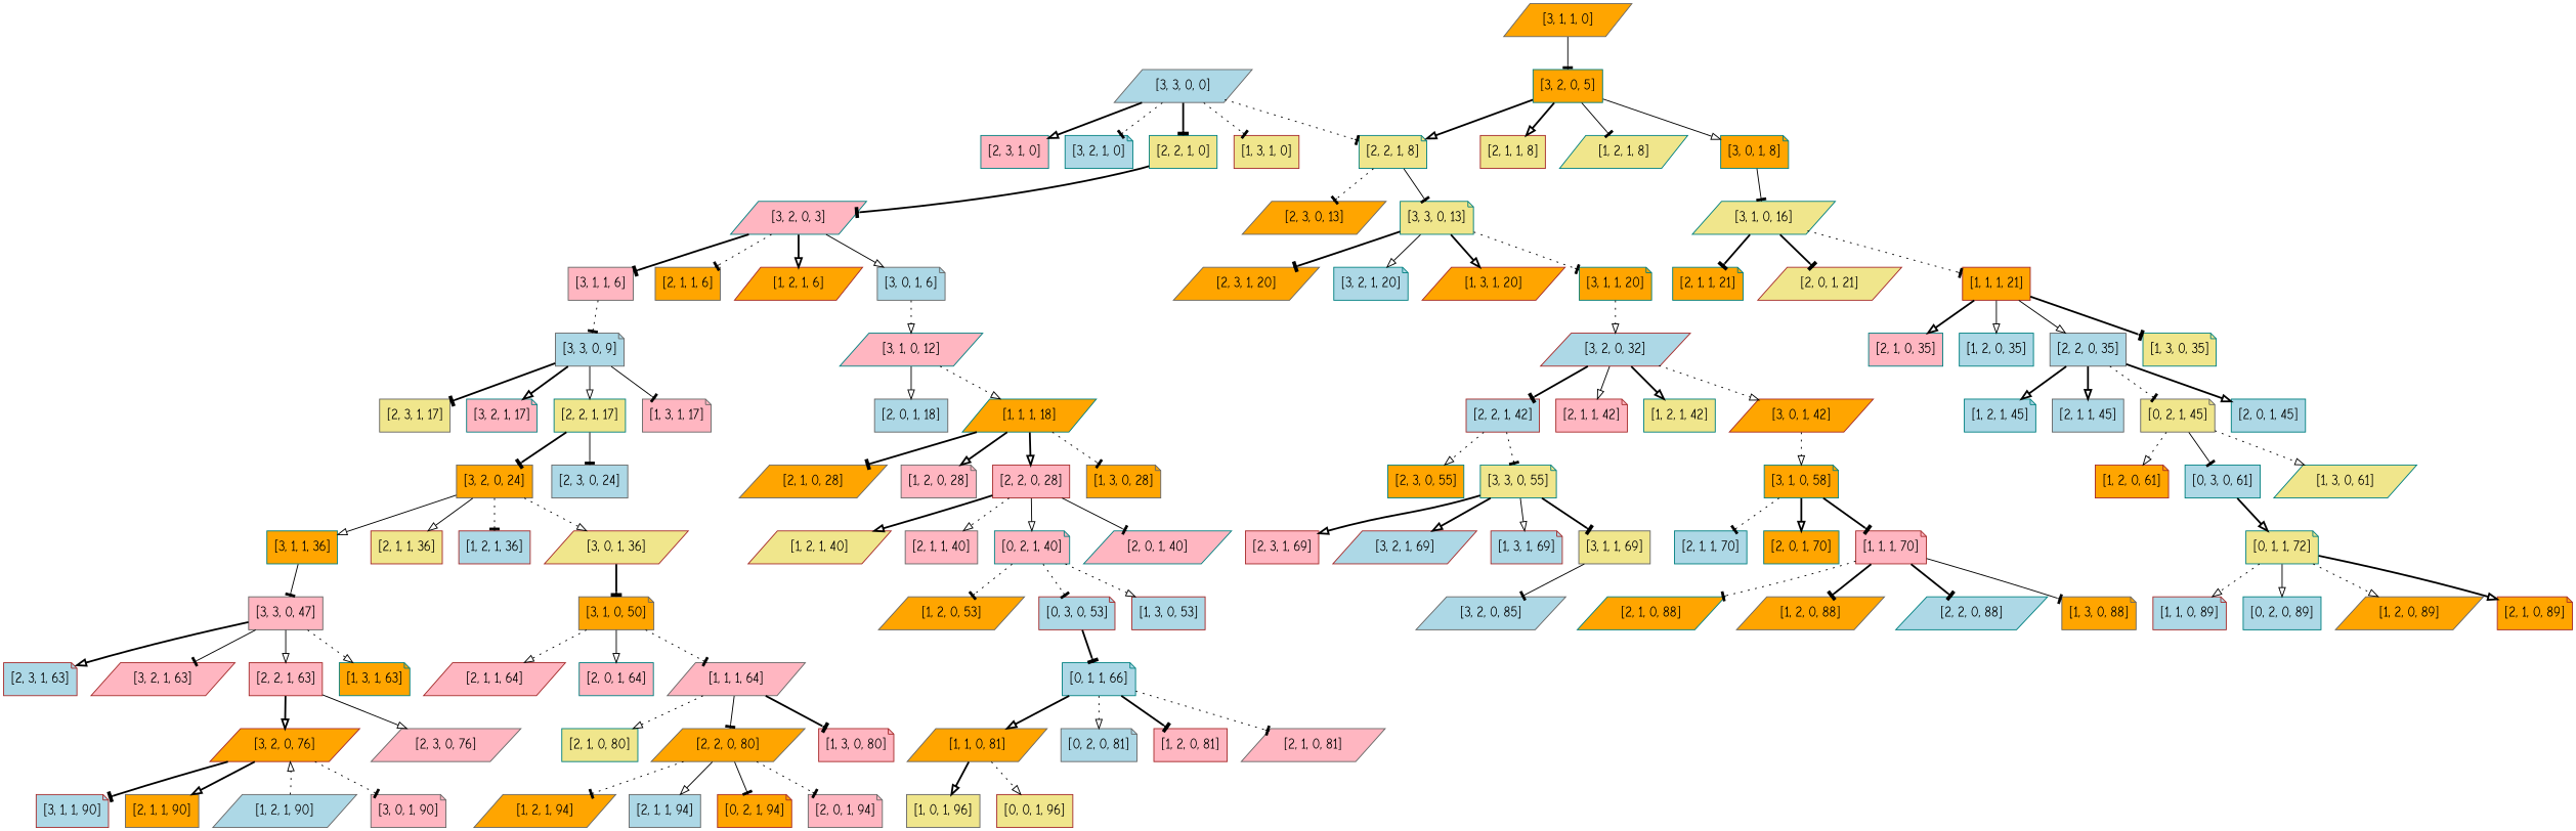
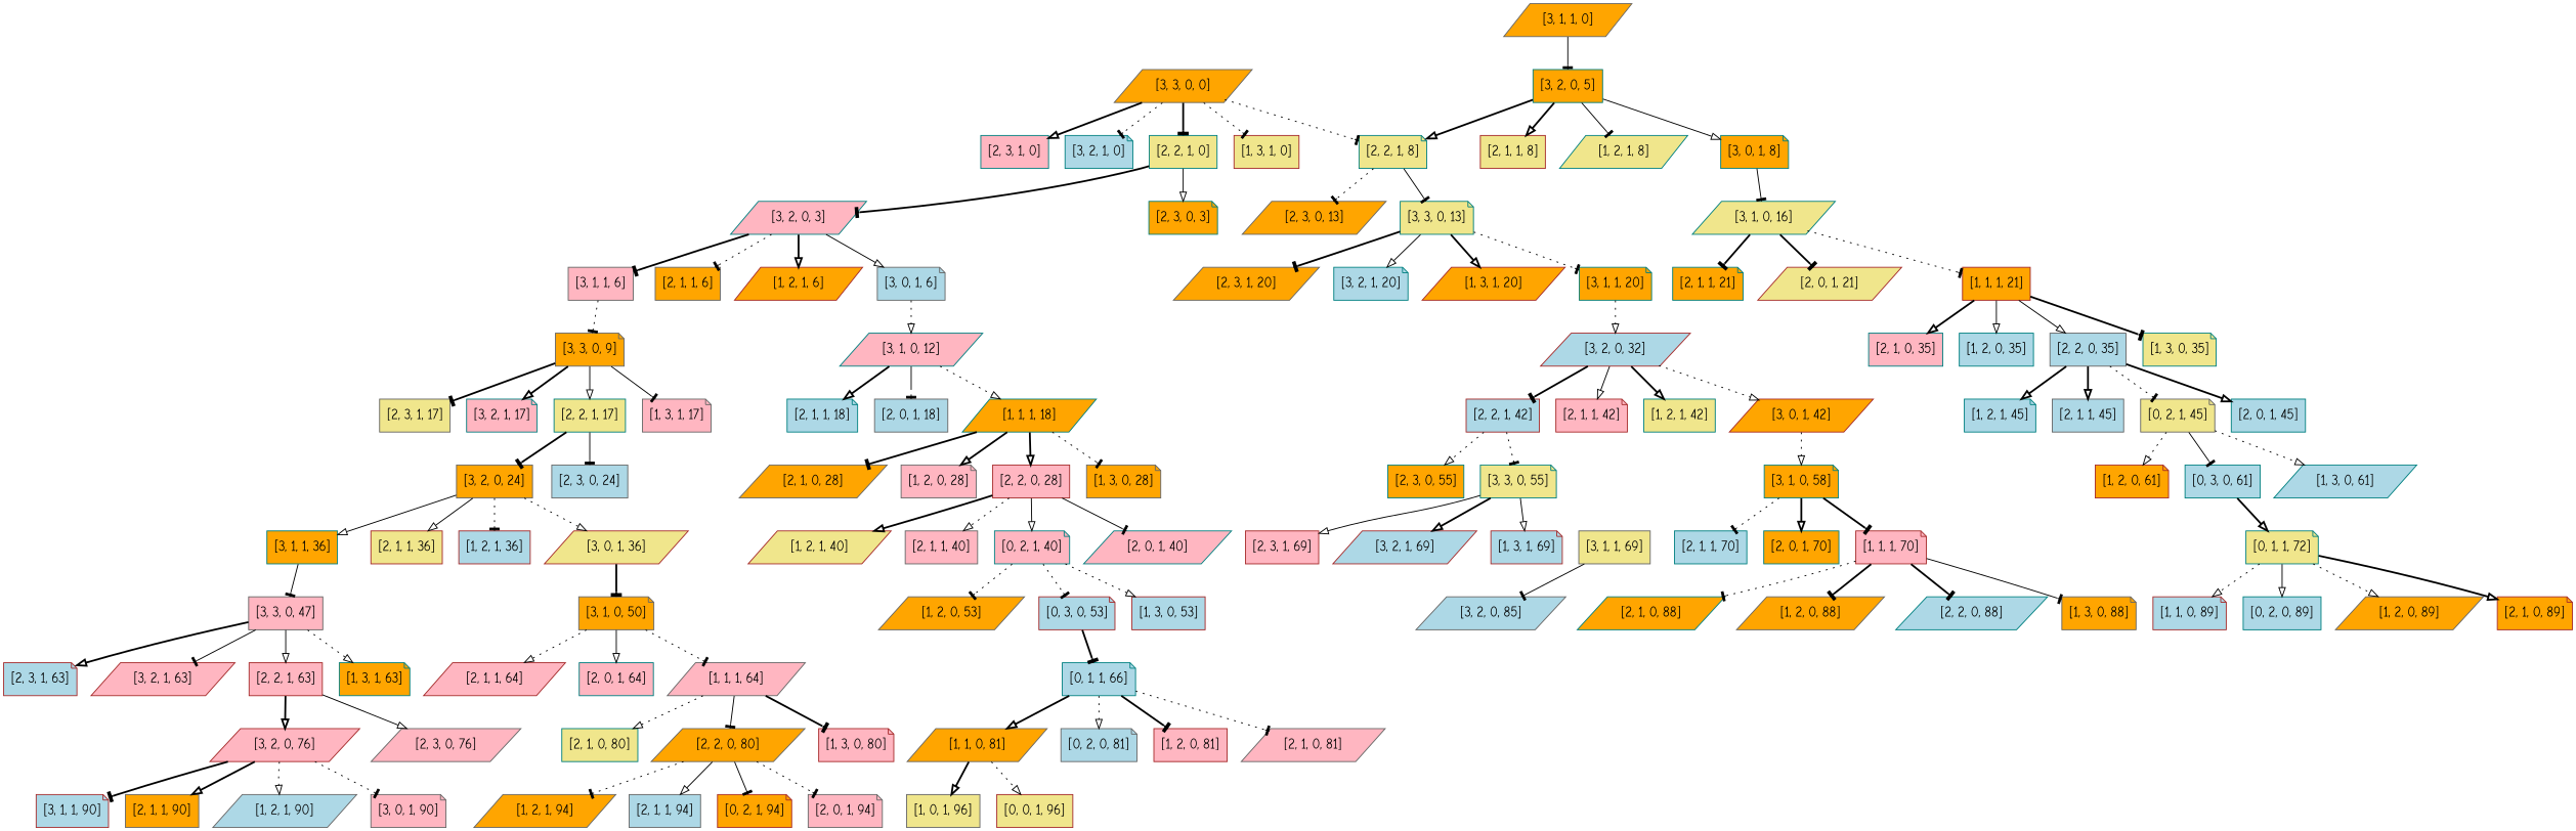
  digraph {
    fontname="Comic Neue"
    node [color=teal fillcolor=orange fontname="Comic Neue" shape=box style=filled]
    edge [arrowhead=onormal fontname="Comic Neue" style=bold]
-   "[3, 3, 0, 0]" [color=gray40 fillcolor=lightblue shape=parallelogram]
+   "[3, 3, 0, 0]" [color=gray40 shape=parallelogram]
    "[2, 3, 1, 0]" [fillcolor=lightpink]
    "[3, 2, 1, 0]" [fillcolor=lightblue shape=note]
    "[2, 2, 1, 0]" [fillcolor=khaki]
    "[1, 3, 1, 0]" [color=brown fillcolor=khaki]
    "[2, 2, 1, 8]" [fillcolor=khaki shape=note]
    "[3, 2, 0, 3]" [fillcolor=lightpink shape=parallelogram]
+   "[2, 3, 0, 3]" [shape=note]
    "[3, 1, 1, 0]" [color=gray40 shape=parallelogram]
    "[3, 2, 0, 5]"
    "[3, 1, 1, 6]" [color=gray40 fillcolor=lightpink]
    "[2, 1, 1, 6]" [color=gray40]
    "[1, 2, 1, 6]" [color=brown shape=parallelogram]
    "[3, 0, 1, 6]" [color=gray40 fillcolor=lightblue shape=note]
-   "[3, 3, 0, 9]" [color=gray40 fillcolor=lightblue shape=note]
+   "[3, 3, 0, 9]" [color=gray40 shape=note]
    "[3, 1, 0, 12]" [fillcolor=lightpink shape=parallelogram]
    "[2, 3, 1, 17]" [color=gray40 fillcolor=khaki]
    "[3, 2, 1, 17]" [fillcolor=lightpink shape=note]
    "[2, 2, 1, 17]" [fillcolor=khaki]
    "[1, 3, 1, 17]" [color=gray40 fillcolor=lightpink shape=note]
    "[3, 2, 0, 24]" [color=gray40]
    "[2, 3, 0, 24]" [color=gray40 fillcolor=lightblue]
    "[3, 1, 1, 36]"
    "[2, 1, 1, 36]" [color=brown fillcolor=khaki]
    "[1, 2, 1, 36]" [color=brown fillcolor=lightblue]
    "[3, 0, 1, 36]" [color=brown fillcolor=khaki shape=parallelogram]
    "[3, 3, 0, 47]" [color=gray40 fillcolor=lightpink]
    "[3, 1, 0, 50]" [color=gray40 shape=note]
    "[2, 3, 1, 63]" [color=brown fillcolor=lightblue shape=note]
    "[3, 2, 1, 63]" [color=brown fillcolor=lightpink shape=parallelogram]
    "[2, 2, 1, 63]" [color=brown fillcolor=lightpink]
    "[1, 3, 1, 63]" [shape=note]
-   "[3, 2, 0, 76]" [color=brown shape=parallelogram]
+   "[3, 2, 0, 76]" [color=brown fillcolor=lightpink shape=parallelogram]
    "[2, 3, 0, 76]" [color=gray40 fillcolor=lightpink shape=parallelogram]
    "[3, 1, 1, 90]" [color=brown fillcolor=lightblue shape=note]
    "[2, 1, 1, 90]" [color=gray40]
    "[1, 2, 1, 90]" [color=gray40 fillcolor=lightblue shape=parallelogram]
    "[3, 0, 1, 90]" [color=gray40 fillcolor=lightpink shape=note]
    "[2, 1, 1, 64]" [color=brown fillcolor=lightpink shape=parallelogram]
    "[2, 0, 1, 64]" [fillcolor=lightpink]
    "[1, 1, 1, 64]" [color=gray40 fillcolor=lightpink shape=parallelogram]
    "[2, 1, 0, 80]" [fillcolor=khaki]
    "[2, 2, 0, 80]" [color=gray40 shape=parallelogram]
    "[1, 3, 0, 80]" [color=brown fillcolor=lightpink shape=note]
    "[1, 2, 1, 94]" [color=gray40 shape=parallelogram]
    "[2, 1, 1, 94]" [color=gray40 fillcolor=lightblue]
    "[0, 2, 1, 94]" [color=brown shape=note]
    "[2, 0, 1, 94]" [color=gray40 fillcolor=lightpink shape=note]
+   "[2, 1, 1, 18]" [fillcolor=lightblue shape=note]
    "[2, 0, 1, 18]" [color=gray40 fillcolor=lightblue]
    "[1, 1, 1, 18]" [shape=parallelogram]
    "[2, 1, 0, 28]" [color=gray40 shape=parallelogram]
    "[1, 2, 0, 28]" [color=gray40 fillcolor=lightpink shape=note]
    "[2, 2, 0, 28]" [color=brown fillcolor=lightpink]
    "[1, 3, 0, 28]" [color=gray40 shape=note]
    "[1, 2, 1, 40]" [color=brown fillcolor=khaki shape=parallelogram]
    "[2, 1, 1, 40]" [color=gray40 fillcolor=lightpink]
    "[0, 2, 1, 40]" [fillcolor=lightpink shape=note]
    "[2, 0, 1, 40]" [fillcolor=lightpink shape=parallelogram]
    "[1, 2, 0, 53]" [color=gray40 shape=parallelogram]
    "[0, 3, 0, 53]" [color=brown fillcolor=lightblue shape=note]
    "[1, 3, 0, 53]" [color=brown fillcolor=lightblue]
    "[0, 1, 1, 66]" [fillcolor=lightblue shape=note]
    "[1, 1, 0, 81]" [color=gray40 shape=parallelogram]
    "[0, 2, 0, 81]" [color=gray40 fillcolor=lightblue shape=note]
    "[1, 2, 0, 81]" [color=brown fillcolor=lightpink]
    "[2, 1, 0, 81]" [color=gray40 fillcolor=lightpink shape=parallelogram]
    "[1, 0, 1, 96]" [color=gray40 fillcolor=khaki]
    "[0, 0, 1, 96]" [color=brown fillcolor=khaki]
    "[2, 1, 1, 8]" [color=brown fillcolor=khaki]
    "[1, 2, 1, 8]" [fillcolor=khaki shape=parallelogram]
    "[3, 0, 1, 8]" [shape=note]
    "[2, 3, 0, 13]" [color=gray40 shape=parallelogram]
    "[3, 3, 0, 13]" [fillcolor=khaki shape=note]
    "[3, 1, 0, 16]" [fillcolor=khaki shape=parallelogram]
    "[2, 3, 1, 20]" [color=gray40 shape=parallelogram]
    "[3, 2, 1, 20]" [fillcolor=lightblue shape=note]
    "[1, 3, 1, 20]" [color=brown shape=parallelogram]
    "[3, 1, 1, 20]" [shape=note]
    "[3, 2, 0, 32]" [color=brown fillcolor=lightblue shape=parallelogram]
    "[2, 2, 1, 42]" [color=brown fillcolor=lightblue]
    "[2, 1, 1, 42]" [color=brown fillcolor=lightpink shape=note]
    "[1, 2, 1, 42]" [fillcolor=khaki]
    "[3, 0, 1, 42]" [color=brown shape=parallelogram]
    "[2, 3, 0, 55]"
    "[3, 3, 0, 55]" [fillcolor=khaki shape=note]
    "[3, 1, 0, 58]" [shape=note]
    "[2, 3, 1, 69]" [color=brown fillcolor=lightpink]
    "[3, 2, 1, 69]" [color=brown fillcolor=lightblue shape=parallelogram]
    "[1, 3, 1, 69]" [color=brown fillcolor=lightblue shape=note]
    "[3, 1, 1, 69]" [color=gray40 fillcolor=khaki]
    "[3, 2, 0, 85]" [color=gray40 fillcolor=lightblue shape=parallelogram]
    "[2, 1, 1, 70]" [fillcolor=lightblue]
    "[2, 0, 1, 70]"
    "[1, 1, 1, 70]" [color=brown fillcolor=lightpink shape=note]
    "[2, 1, 0, 88]" [shape=parallelogram]
    "[1, 2, 0, 88]" [color=gray40 shape=parallelogram]
    "[2, 2, 0, 88]" [fillcolor=lightblue shape=parallelogram]
    "[1, 3, 0, 88]" [color=gray40 shape=note]
    "[2, 1, 1, 21]" [shape=note]
    "[2, 0, 1, 21]" [color=brown fillcolor=khaki shape=parallelogram]
    "[1, 1, 1, 21]" [color=brown]
    "[2, 1, 0, 35]" [fillcolor=lightpink]
    "[1, 2, 0, 35]" [fillcolor=lightblue]
    "[2, 2, 0, 35]" [color=gray40 fillcolor=lightblue]
    "[1, 3, 0, 35]" [fillcolor=khaki shape=note]
    "[1, 2, 1, 45]" [fillcolor=lightblue shape=note]
    "[2, 1, 1, 45]" [color=gray40 fillcolor=lightblue]
    "[0, 2, 1, 45]" [color=gray40 fillcolor=khaki shape=note]
    "[2, 0, 1, 45]" [fillcolor=lightblue]
    "[1, 2, 0, 61]" [color=brown shape=note]
    "[0, 3, 0, 61]" [fillcolor=lightblue]
-   "[1, 3, 0, 61]" [fillcolor=khaki shape=parallelogram]
+   "[1, 3, 0, 61]" [fillcolor=lightblue shape=parallelogram]
    "[0, 1, 1, 72]" [fillcolor=khaki shape=note]
    "[1, 1, 0, 89]" [color=brown fillcolor=lightblue shape=note]
    "[0, 2, 0, 89]" [fillcolor=lightblue]
    "[1, 2, 0, 89]" [color=gray40 shape=parallelogram]
    "[2, 1, 0, 89]" [color=brown shape=note]
    "[3, 3, 0, 0]" -> "[2, 3, 1, 0]"
    "[3, 3, 0, 0]" -> "[3, 2, 1, 0]" [arrowhead=tee style=dotted]
    "[3, 3, 0, 0]" -> "[2, 2, 1, 0]" [arrowhead=tee]
    "[3, 3, 0, 0]" -> "[1, 3, 1, 0]" [arrowhead=tee style=dotted]
    "[3, 3, 0, 0]" -> "[2, 2, 1, 8]" [arrowhead=tee style=dotted]
    "[2, 2, 1, 0]" -> "[3, 2, 0, 3]" [arrowhead=tee]
+   "[2, 2, 1, 0]" -> "[2, 3, 0, 3]" [style=solid]
    "[2, 2, 1, 8]" -> "[2, 3, 0, 13]" [arrowhead=tee style=dotted]
    "[2, 2, 1, 8]" -> "[3, 3, 0, 13]" [arrowhead=tee style=solid]
    "[3, 2, 0, 3]" -> "[3, 1, 1, 6]" [arrowhead=tee]
    "[3, 2, 0, 3]" -> "[2, 1, 1, 6]" [arrowhead=tee style=dotted]
    "[3, 2, 0, 3]" -> "[1, 2, 1, 6]"
    "[3, 2, 0, 3]" -> "[3, 0, 1, 6]" [style=solid]
    "[3, 1, 1, 0]" -> "[3, 2, 0, 5]" [arrowhead=tee style=solid]
    "[3, 2, 0, 5]" -> "[2, 2, 1, 8]"
    "[3, 2, 0, 5]" -> "[2, 1, 1, 8]"
    "[3, 2, 0, 5]" -> "[1, 2, 1, 8]" [arrowhead=tee style=solid]
    "[3, 2, 0, 5]" -> "[3, 0, 1, 8]" [style=solid]
    "[3, 1, 1, 6]" -> "[3, 3, 0, 9]" [arrowhead=tee style=dotted]
    "[3, 0, 1, 6]" -> "[3, 1, 0, 12]" [style=dotted]
    "[3, 3, 0, 9]" -> "[2, 3, 1, 17]" [arrowhead=tee]
    "[3, 3, 0, 9]" -> "[3, 2, 1, 17]"
    "[3, 3, 0, 9]" -> "[2, 2, 1, 17]" [style=solid]
    "[3, 3, 0, 9]" -> "[1, 3, 1, 17]" [arrowhead=tee style=solid]
-   "[3, 1, 0, 12]" -> "[2, 0, 1, 18]" [style=solid]
+   "[3, 1, 0, 12]" -> "[2, 1, 1, 18]"
+   "[3, 1, 0, 12]" -> "[2, 0, 1, 18]" [arrowhead=tee style=solid]
    "[3, 1, 0, 12]" -> "[1, 1, 1, 18]" [style=dotted]
    "[2, 2, 1, 17]" -> "[3, 2, 0, 24]" [arrowhead=tee]
    "[2, 2, 1, 17]" -> "[2, 3, 0, 24]" [arrowhead=tee style=solid]
    "[3, 2, 0, 24]" -> "[3, 1, 1, 36]" [style=solid]
    "[3, 2, 0, 24]" -> "[2, 1, 1, 36]" [style=solid]
    "[3, 2, 0, 24]" -> "[1, 2, 1, 36]" [arrowhead=tee style=dotted]
    "[3, 2, 0, 24]" -> "[3, 0, 1, 36]" [style=dotted]
    "[3, 1, 1, 36]" -> "[3, 3, 0, 47]" [arrowhead=tee style=solid]
    "[3, 0, 1, 36]" -> "[3, 1, 0, 50]" [arrowhead=tee]
    "[3, 3, 0, 47]" -> "[2, 3, 1, 63]"
    "[3, 3, 0, 47]" -> "[3, 2, 1, 63]" [arrowhead=tee style=solid]
    "[3, 3, 0, 47]" -> "[2, 2, 1, 63]" [style=solid]
    "[3, 3, 0, 47]" -> "[1, 3, 1, 63]" [style=dotted]
    "[3, 1, 0, 50]" -> "[2, 1, 1, 64]" [style=dotted]
    "[3, 1, 0, 50]" -> "[2, 0, 1, 64]" [style=solid]
    "[3, 1, 0, 50]" -> "[1, 1, 1, 64]" [arrowhead=tee style=dotted]
    "[2, 2, 1, 63]" -> "[3, 2, 0, 76]"
    "[2, 2, 1, 63]" -> "[2, 3, 0, 76]" [style=solid]
    "[3, 2, 0, 76]" -> "[3, 1, 1, 90]" [arrowhead=tee]
    "[3, 2, 0, 76]" -> "[2, 1, 1, 90]"
-   "[1, 2, 1, 90]" -> "[3, 2, 0, 76]" [style=dotted]
+   "[3, 2, 0, 76]" -> "[1, 2, 1, 90]" [style=dotted]
    "[3, 2, 0, 76]" -> "[3, 0, 1, 90]" [arrowhead=tee style=dotted]
    "[1, 1, 1, 64]" -> "[2, 1, 0, 80]" [style=dotted]
    "[1, 1, 1, 64]" -> "[2, 2, 0, 80]" [arrowhead=tee style=solid]
    "[1, 1, 1, 64]" -> "[1, 3, 0, 80]" [arrowhead=tee]
    "[2, 2, 0, 80]" -> "[1, 2, 1, 94]" [arrowhead=tee style=dotted]
    "[2, 2, 0, 80]" -> "[2, 1, 1, 94]" [style=solid]
    "[2, 2, 0, 80]" -> "[0, 2, 1, 94]" [arrowhead=tee style=solid]
    "[2, 2, 0, 80]" -> "[2, 0, 1, 94]" [arrowhead=tee style=dotted]
    "[1, 1, 1, 18]" -> "[2, 1, 0, 28]" [arrowhead=tee]
    "[1, 1, 1, 18]" -> "[1, 2, 0, 28]"
    "[1, 1, 1, 18]" -> "[2, 2, 0, 28]"
    "[1, 1, 1, 18]" -> "[1, 3, 0, 28]" [arrowhead=tee style=dotted]
    "[2, 2, 0, 28]" -> "[1, 2, 1, 40]"
    "[2, 2, 0, 28]" -> "[2, 1, 1, 40]" [style=dotted]
    "[2, 2, 0, 28]" -> "[0, 2, 1, 40]" [style=solid]
    "[2, 2, 0, 28]" -> "[2, 0, 1, 40]" [arrowhead=tee style=solid]
    "[0, 2, 1, 40]" -> "[1, 2, 0, 53]" [arrowhead=tee style=dotted]
    "[0, 2, 1, 40]" -> "[0, 3, 0, 53]" [arrowhead=tee style=dotted]
    "[0, 2, 1, 40]" -> "[1, 3, 0, 53]" [style=dotted]
    "[0, 3, 0, 53]" -> "[0, 1, 1, 66]" [arrowhead=tee]
    "[0, 1, 1, 66]" -> "[1, 1, 0, 81]"
    "[0, 1, 1, 66]" -> "[0, 2, 0, 81]" [style=dotted]
    "[0, 1, 1, 66]" -> "[1, 2, 0, 81]" [arrowhead=tee]
    "[0, 1, 1, 66]" -> "[2, 1, 0, 81]" [arrowhead=tee style=dotted]
    "[1, 1, 0, 81]" -> "[1, 0, 1, 96]"
    "[1, 1, 0, 81]" -> "[0, 0, 1, 96]" [style=dotted]
    "[3, 0, 1, 8]" -> "[3, 1, 0, 16]" [arrowhead=tee style=solid]
    "[3, 3, 0, 13]" -> "[2, 3, 1, 20]" [arrowhead=tee]
    "[3, 3, 0, 13]" -> "[3, 2, 1, 20]" [style=solid]
    "[3, 3, 0, 13]" -> "[1, 3, 1, 20]"
    "[3, 3, 0, 13]" -> "[3, 1, 1, 20]" [arrowhead=tee style=dotted]
    "[3, 1, 0, 16]" -> "[2, 1, 1, 21]" [arrowhead=tee]
    "[3, 1, 0, 16]" -> "[2, 0, 1, 21]" [arrowhead=tee]
    "[3, 1, 0, 16]" -> "[1, 1, 1, 21]" [arrowhead=tee style=dotted]
    "[3, 1, 1, 20]" -> "[3, 2, 0, 32]" [style=dotted]
    "[3, 2, 0, 32]" -> "[2, 2, 1, 42]" [arrowhead=tee]
    "[3, 2, 0, 32]" -> "[2, 1, 1, 42]" [style=solid]
    "[3, 2, 0, 32]" -> "[1, 2, 1, 42]"
    "[3, 2, 0, 32]" -> "[3, 0, 1, 42]" [style=dotted]
    "[2, 2, 1, 42]" -> "[2, 3, 0, 55]" [style=dotted]
    "[2, 2, 1, 42]" -> "[3, 3, 0, 55]" [arrowhead=tee style=dotted]
    "[3, 0, 1, 42]" -> "[3, 1, 0, 58]" [style=dotted]
-   "[3, 3, 0, 55]" -> "[2, 3, 1, 69]"
+   "[3, 3, 0, 55]" -> "[2, 3, 1, 69]" [style=solid]
    "[3, 3, 0, 55]" -> "[3, 2, 1, 69]"
    "[3, 3, 0, 55]" -> "[1, 3, 1, 69]" [style=solid]
-   "[3, 3, 0, 55]" -> "[3, 1, 1, 69]" [arrowhead=tee]
    "[3, 1, 0, 58]" -> "[2, 1, 1, 70]" [arrowhead=tee style=dotted]
    "[3, 1, 0, 58]" -> "[2, 0, 1, 70]"
    "[3, 1, 0, 58]" -> "[1, 1, 1, 70]" [arrowhead=tee]
    "[3, 1, 1, 69]" -> "[3, 2, 0, 85]" [arrowhead=tee style=solid]
    "[1, 1, 1, 70]" -> "[2, 1, 0, 88]" [arrowhead=tee style=dotted]
    "[1, 1, 1, 70]" -> "[1, 2, 0, 88]" [arrowhead=tee]
    "[1, 1, 1, 70]" -> "[2, 2, 0, 88]" [arrowhead=tee]
    "[1, 1, 1, 70]" -> "[1, 3, 0, 88]" [arrowhead=tee style=solid]
    "[1, 1, 1, 21]" -> "[2, 1, 0, 35]"
    "[1, 1, 1, 21]" -> "[1, 2, 0, 35]" [style=solid]
    "[1, 1, 1, 21]" -> "[2, 2, 0, 35]" [style=solid]
    "[1, 1, 1, 21]" -> "[1, 3, 0, 35]" [arrowhead=tee]
    "[2, 2, 0, 35]" -> "[1, 2, 1, 45]"
    "[2, 2, 0, 35]" -> "[2, 1, 1, 45]"
    "[2, 2, 0, 35]" -> "[0, 2, 1, 45]" [arrowhead=tee style=dotted]
    "[2, 2, 0, 35]" -> "[2, 0, 1, 45]"
    "[0, 2, 1, 45]" -> "[1, 2, 0, 61]" [style=dotted]
    "[0, 2, 1, 45]" -> "[0, 3, 0, 61]" [arrowhead=tee style=solid]
    "[0, 2, 1, 45]" -> "[1, 3, 0, 61]" [style=dotted]
    "[0, 3, 0, 61]" -> "[0, 1, 1, 72]"
    "[0, 1, 1, 72]" -> "[1, 1, 0, 89]" [style=dotted]
    "[0, 1, 1, 72]" -> "[0, 2, 0, 89]" [style=solid]
    "[0, 1, 1, 72]" -> "[1, 2, 0, 89]" [style=dotted]
    "[0, 1, 1, 72]" -> "[2, 1, 0, 89]"
  }
